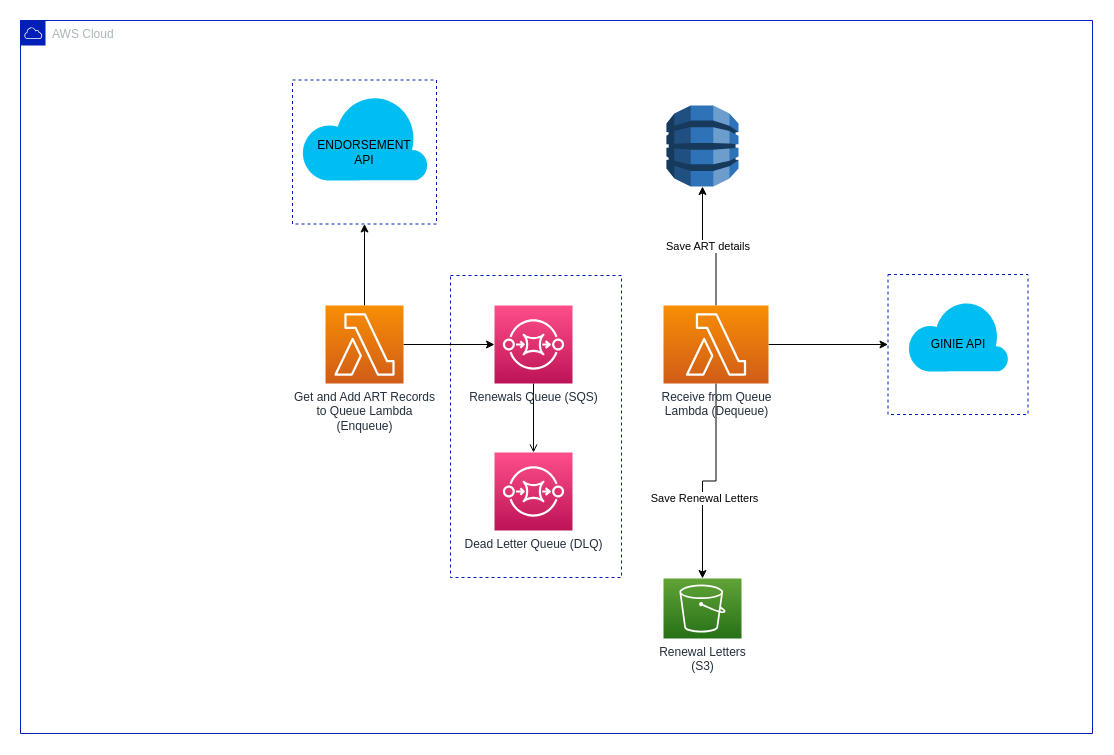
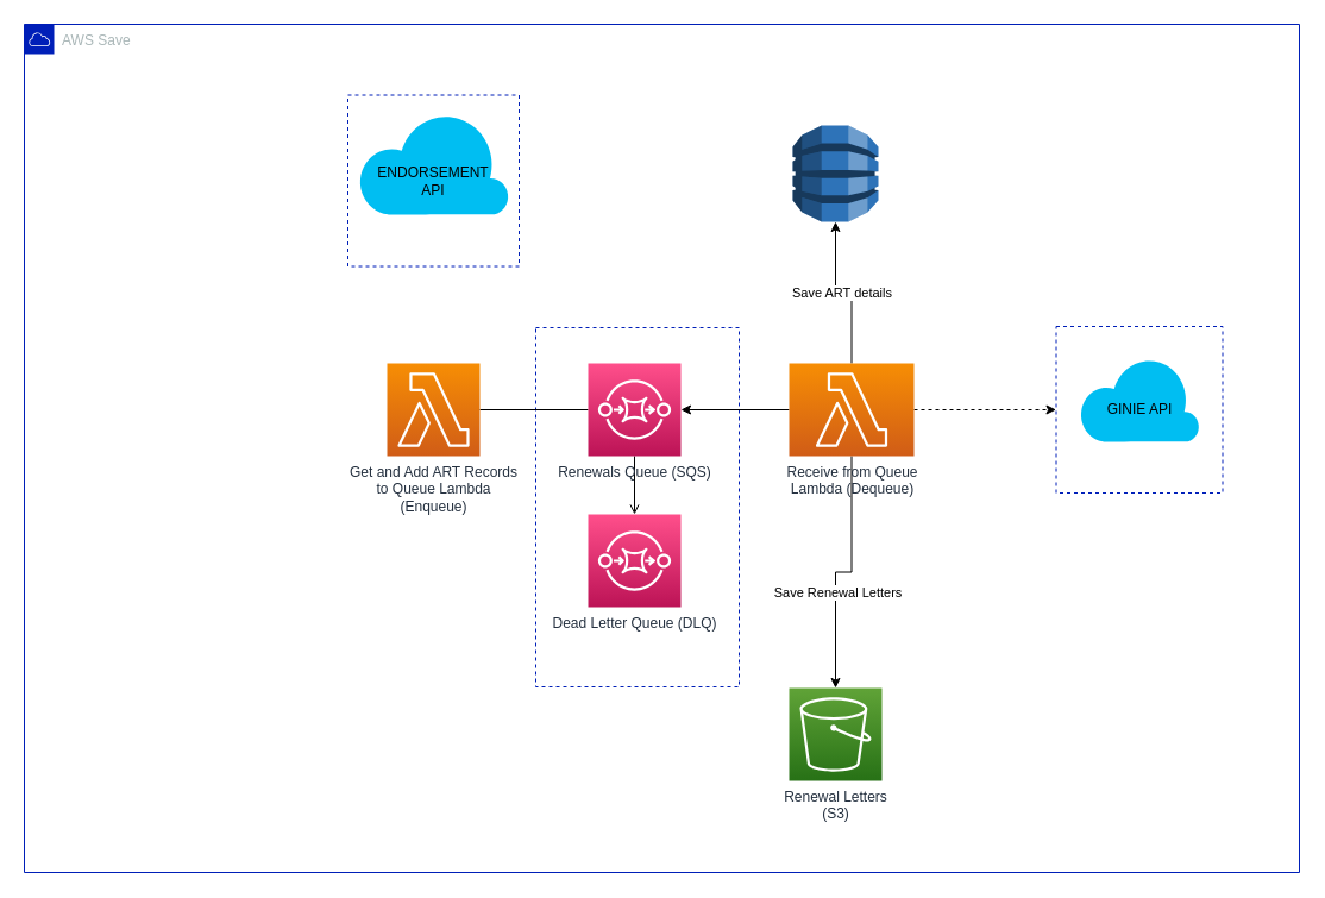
  <mxCell id="0" />
  <mxCell id="1" parent="0" />
- <mxCell id="2" value="AWS Cloud" style="sketch=0;outlineConnect=0;gradientColor=none;html=1;whiteSpace=wrap;fontSize=12;fontStyle=0;shape=mxgraph.aws4.group;grIcon=mxgraph.aws4.group_aws_cloud;strokeColor=#001FB8;fillColor=none;verticalAlign=top;align=left;spacingLeft=30;fontColor=#AAB7B8;dashed=0;" vertex="1" parent="1"><mxGeometry x="20" y="20" width="1072" height="713" as="geometry" /></mxCell>
+ <mxCell id="2" value="AWS Save" style="sketch=0;outlineConnect=0;gradientColor=none;html=1;whiteSpace=wrap;fontSize=12;fontStyle=0;shape=mxgraph.aws4.group;grIcon=mxgraph.aws4.group_aws_cloud;strokeColor=#001FB8;fillColor=none;verticalAlign=top;align=left;spacingLeft=30;fontColor=#AAB7B8;dashed=0;" vertex="1" parent="1"><mxGeometry x="20" y="20" width="1072" height="713" as="geometry" /></mxCell>
  <mxCell id="3" value="" style="verticalLabelPosition=bottom;html=1;verticalAlign=top;align=center;strokeColor=none;fillColor=#00BEF2;shape=mxgraph.azure.cloud;dashed=1;" vertex="1" parent="1"><mxGeometry x="300.5" y="93" width="127" height="87" as="geometry" /></mxCell>
  <mxCell id="4" value="" style="verticalLabelPosition=bottom;html=1;verticalAlign=top;align=center;strokeColor=none;fillColor=#00BEF2;shape=mxgraph.azure.cloud;dashed=1;" vertex="1" parent="1"><mxGeometry x="907" y="299" width="101" height="72" as="geometry" /></mxCell>
  <mxCell id="5" value="GINIE API" style="whiteSpace=wrap;html=1;aspect=fixed;dashed=1;strokeColor=#001FB8;fillColor=none;" vertex="1" parent="1"><mxGeometry x="887.5" y="274" width="140" height="140" as="geometry" /></mxCell>
  <mxCell id="6" value="" style="rounded=0;whiteSpace=wrap;html=1;strokeColor=#001FB8;fillColor=none;dashed=1;" vertex="1" parent="1"><mxGeometry x="450" y="275" width="171" height="302" as="geometry" /></mxCell>
- <mxCell id="7" value="" style="edgeStyle=orthogonalEdgeStyle;rounded=0;orthogonalLoop=1;jettySize=auto;html=1;" edge="1" parent="1" source="9" target="17"><mxGeometry relative="1" as="geometry" /></mxCell>
- <mxCell id="8" style="edgeStyle=orthogonalEdgeStyle;rounded=0;orthogonalLoop=1;jettySize=auto;html=1;entryX=0.5;entryY=1;entryDx=0;entryDy=0;" edge="1" parent="1" source="9" target="21"><mxGeometry relative="1" as="geometry" /></mxCell>
+ <mxCell id="7" value="" style="edgeStyle=orthogonalEdgeStyle;rounded=0;orthogonalLoop=1;jettySize=auto;html=1;endArrow=none;" edge="1" parent="1" source="9" target="17"><mxGeometry relative="1" as="geometry" /></mxCell>
  <mxCell id="9" value="Get and Add ART Records &lt;br&gt;to Queue Lambda&lt;br&gt;(Enqueue)" style="sketch=0;points=[[0,0,0],[0.25,0,0],[0.5,0,0],[0.75,0,0],[1,0,0],[0,1,0],[0.25,1,0],[0.5,1,0],[0.75,1,0],[1,1,0],[0,0.25,0],[0,0.5,0],[0,0.75,0],[1,0.25,0],[1,0.5,0],[1,0.75,0]];outlineConnect=0;fontColor=#232F3E;gradientColor=#F78E04;gradientDirection=north;fillColor=#D05C17;strokeColor=#ffffff;dashed=0;verticalLabelPosition=bottom;verticalAlign=top;align=center;html=1;fontSize=12;fontStyle=0;aspect=fixed;shape=mxgraph.aws4.resourceIcon;resIcon=mxgraph.aws4.lambda;" parent="1" vertex="1"><mxGeometry x="325" y="305" width="78" height="78" as="geometry" /></mxCell>
+ <mxCell id="10" value="" style="edgeStyle=orthogonalEdgeStyle;rounded=0;orthogonalLoop=1;jettySize=auto;html=1;" edge="1" parent="1" source="15" target="17"><mxGeometry relative="1" as="geometry" /></mxCell>
  <mxCell id="11" value="" style="edgeStyle=orthogonalEdgeStyle;rounded=0;orthogonalLoop=1;jettySize=auto;html=1;" edge="1" parent="1" source="15" target="19"><mxGeometry relative="1" as="geometry" /></mxCell>
  <mxCell id="12" value="Save Renewal Letters" style="edgeLabel;html=1;align=center;verticalAlign=middle;resizable=0;points=[];" vertex="1" connectable="0" parent="11"><mxGeometry x="0.227" y="1" relative="1" as="geometry"><mxPoint as="offset" /></mxGeometry></mxCell>
  <mxCell id="13" value="Save ART details&amp;nbsp;" style="edgeStyle=orthogonalEdgeStyle;rounded=0;orthogonalLoop=1;jettySize=auto;html=1;" edge="1" parent="1" source="15" target="20"><mxGeometry relative="1" as="geometry" /></mxCell>
- <mxCell id="14" style="edgeStyle=orthogonalEdgeStyle;rounded=0;orthogonalLoop=1;jettySize=auto;html=1;" edge="1" parent="1" source="15" target="5"><mxGeometry relative="1" as="geometry" /></mxCell>
+ <mxCell id="14" style="edgeStyle=orthogonalEdgeStyle;rounded=0;orthogonalLoop=1;jettySize=auto;html=1;dashed=1;" edge="1" parent="1" source="15" target="5"><mxGeometry relative="1" as="geometry" /></mxCell>
  <mxCell id="15" value="Receive from Queue&lt;br&gt;Lambda (Dequeue)" style="sketch=0;points=[[0,0,0],[0.25,0,0],[0.5,0,0],[0.75,0,0],[1,0,0],[0,1,0],[0.25,1,0],[0.5,1,0],[0.75,1,0],[1,1,0],[0,0.25,0],[0,0.5,0],[0,0.75,0],[1,0.25,0],[1,0.5,0],[1,0.75,0]];outlineConnect=0;fontColor=#232F3E;gradientColor=#F78E04;gradientDirection=north;fillColor=#D05C17;strokeColor=#ffffff;dashed=0;verticalLabelPosition=bottom;verticalAlign=top;align=center;html=1;fontSize=12;fontStyle=0;aspect=fixed;shape=mxgraph.aws4.resourceIcon;resIcon=mxgraph.aws4.lambda;" parent="1" vertex="1"><mxGeometry x="663" y="305" width="105" height="78" as="geometry" /></mxCell>
  <mxCell id="16" value="" style="edgeStyle=orthogonalEdgeStyle;rounded=0;orthogonalLoop=1;jettySize=auto;html=1;endArrow=open;" edge="1" parent="1" source="17" target="18"><mxGeometry relative="1" as="geometry" /></mxCell>
  <mxCell id="17" value="Renewals Queue (SQS)" style="sketch=0;points=[[0,0,0],[0.25,0,0],[0.5,0,0],[0.75,0,0],[1,0,0],[0,1,0],[0.25,1,0],[0.5,1,0],[0.75,1,0],[1,1,0],[0,0.25,0],[0,0.5,0],[0,0.75,0],[1,0.25,0],[1,0.5,0],[1,0.75,0]];outlineConnect=0;fontColor=#232F3E;gradientColor=#FF4F8B;gradientDirection=north;fillColor=#BC1356;strokeColor=#ffffff;dashed=0;verticalLabelPosition=bottom;verticalAlign=top;align=center;html=1;fontSize=12;fontStyle=0;aspect=fixed;shape=mxgraph.aws4.resourceIcon;resIcon=mxgraph.aws4.sqs;" vertex="1" parent="1"><mxGeometry x="494" y="305" width="78" height="78" as="geometry" /></mxCell>
- <mxCell id="18" value="Dead Letter Queue (DLQ)" style="sketch=0;points=[[0,0,0],[0.25,0,0],[0.5,0,0],[0.75,0,0],[1,0,0],[0,1,0],[0.25,1,0],[0.5,1,0],[0.75,1,0],[1,1,0],[0,0.25,0],[0,0.5,0],[0,0.75,0],[1,0.25,0],[1,0.5,0],[1,0.75,0]];outlineConnect=0;fontColor=#232F3E;gradientColor=#FF4F8B;gradientDirection=north;fillColor=#BC1356;strokeColor=#ffffff;dashed=0;verticalLabelPosition=bottom;verticalAlign=top;align=center;html=1;fontSize=12;fontStyle=0;aspect=fixed;shape=mxgraph.aws4.resourceIcon;resIcon=mxgraph.aws4.sqs;" vertex="1" parent="1"><mxGeometry x="494" y="452" width="78" height="78" as="geometry" /></mxCell>
- <mxCell id="19" value="Renewal Letters &lt;br&gt;(S3)" style="sketch=0;points=[[0,0,0],[0.25,0,0],[0.5,0,0],[0.75,0,0],[1,0,0],[0,1,0],[0.25,1,0],[0.5,1,0],[0.75,1,0],[1,1,0],[0,0.25,0],[0,0.5,0],[0,0.75,0],[1,0.25,0],[1,0.5,0],[1,0.75,0]];outlineConnect=0;fontColor=#232F3E;gradientColor=#60A337;gradientDirection=north;fillColor=#277116;strokeColor=#ffffff;dashed=0;verticalLabelPosition=bottom;verticalAlign=top;align=center;html=1;fontSize=12;fontStyle=0;aspect=fixed;shape=mxgraph.aws4.resourceIcon;resIcon=mxgraph.aws4.s3;" vertex="1" parent="1"><mxGeometry x="663" y="578" width="78" height="60" as="geometry" /></mxCell>
+ <mxCell id="18" value="Dead Letter Queue (DLQ)" style="sketch=0;points=[[0,0,0],[0.25,0,0],[0.5,0,0],[0.75,0,0],[1,0,0],[0,1,0],[0.25,1,0],[0.5,1,0],[0.75,1,0],[1,1,0],[0,0.25,0],[0,0.5,0],[0,0.75,0],[1,0.25,0],[1,0.5,0],[1,0.75,0]];outlineConnect=0;fontColor=#232F3E;gradientColor=#FF4F8B;gradientDirection=north;fillColor=#BC1356;strokeColor=#ffffff;dashed=0;verticalLabelPosition=bottom;verticalAlign=top;align=center;html=1;fontSize=12;fontStyle=0;aspect=fixed;shape=mxgraph.aws4.resourceIcon;resIcon=mxgraph.aws4.sqs;" vertex="1" parent="1"><mxGeometry x="494" y="432" width="78" height="78" as="geometry" /></mxCell>
+ <mxCell id="19" value="Renewal Letters &lt;br&gt;(S3)" style="sketch=0;points=[[0,0,0],[0.25,0,0],[0.5,0,0],[0.75,0,0],[1,0,0],[0,1,0],[0.25,1,0],[0.5,1,0],[0.75,1,0],[1,1,0],[0,0.25,0],[0,0.5,0],[0,0.75,0],[1,0.25,0],[1,0.5,0],[1,0.75,0]];outlineConnect=0;fontColor=#232F3E;gradientColor=#60A337;gradientDirection=north;fillColor=#277116;strokeColor=#ffffff;dashed=0;verticalLabelPosition=bottom;verticalAlign=top;align=center;html=1;fontSize=12;fontStyle=0;aspect=fixed;shape=mxgraph.aws4.resourceIcon;resIcon=mxgraph.aws4.s3;" vertex="1" parent="1"><mxGeometry x="663" y="578" width="78" height="78" as="geometry" /></mxCell>
  <mxCell id="20" value="" style="outlineConnect=0;dashed=0;verticalLabelPosition=bottom;verticalAlign=top;align=center;html=1;shape=mxgraph.aws3.dynamo_db;fillColor=#2E73B8;gradientColor=none;strokeColor=#001FB8;" vertex="1" parent="1"><mxGeometry x="666" y="105" width="72" height="81" as="geometry" /></mxCell>
  <mxCell id="21" value="ENDORSEMENT &lt;br&gt;API" style="whiteSpace=wrap;html=1;aspect=fixed;dashed=1;strokeColor=#001FB8;fillColor=none;" vertex="1" parent="1"><mxGeometry x="292" y="79.5" width="144" height="144" as="geometry" /></mxCell>
